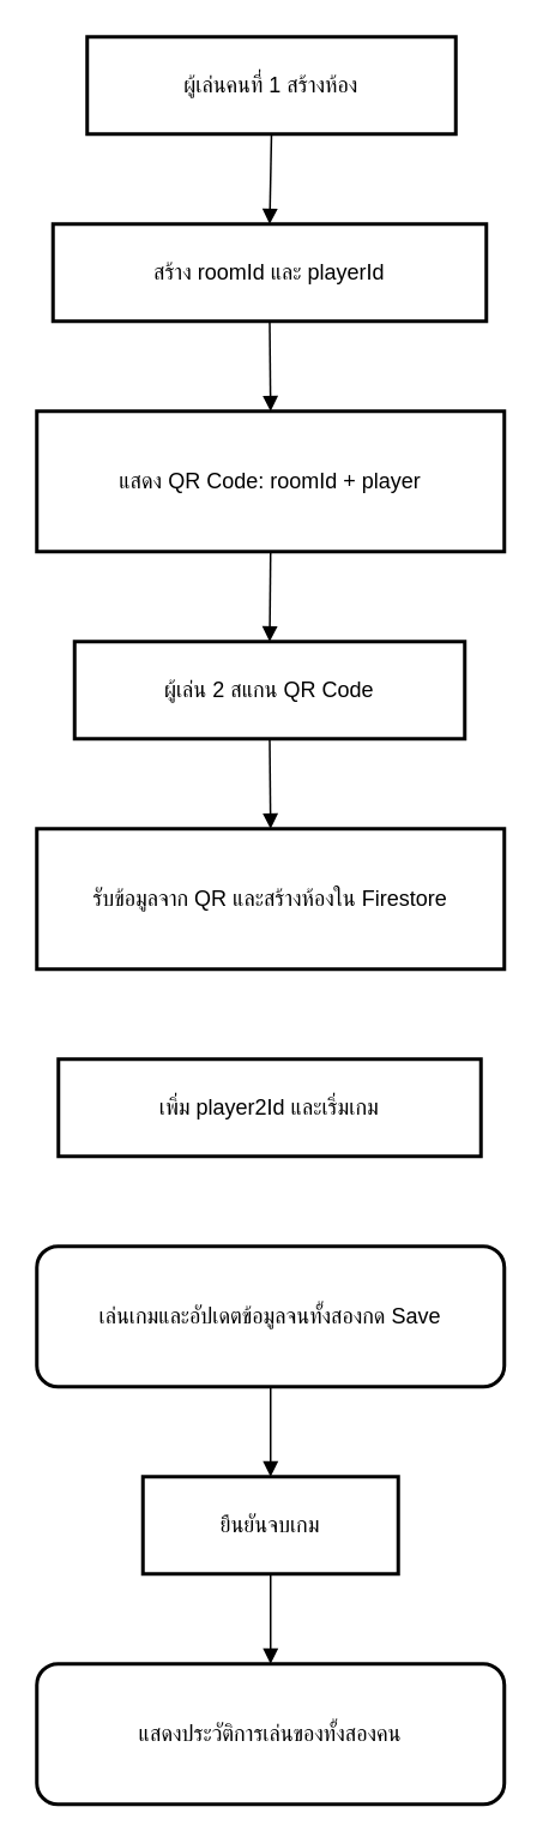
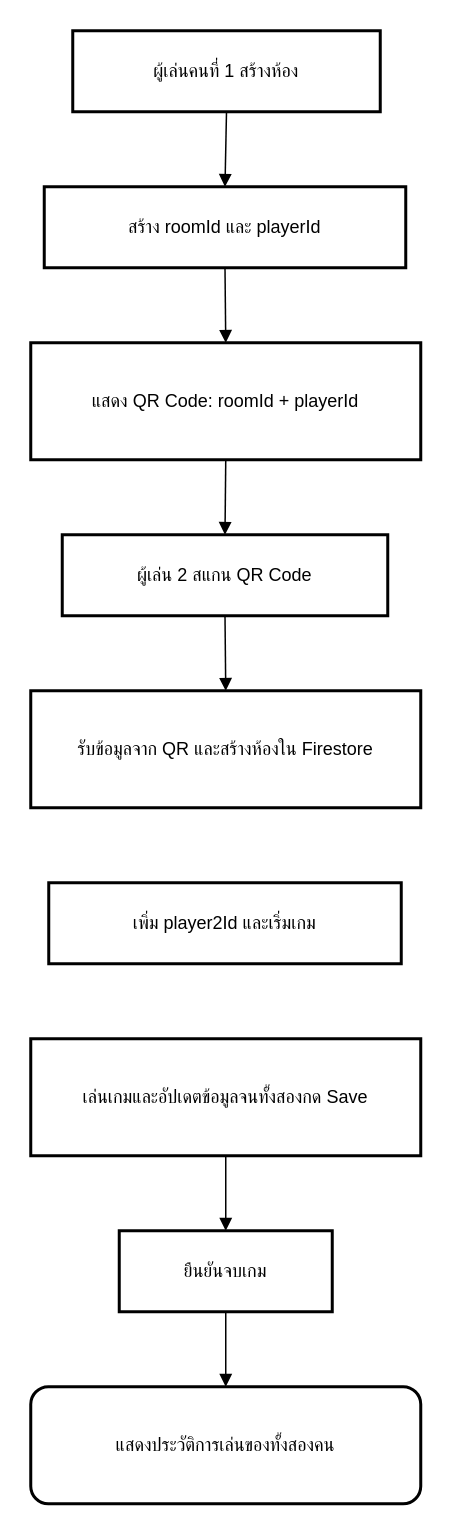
  <mxCell id="0" />
  <mxCell id="1" parent="0" />
  <mxCell id="2" value="ผู้เล่นคนที่ 1 สร้างห้อง" style="whiteSpace=wrap;strokeWidth=2;" vertex="1" parent="1"><mxGeometry x="48" y="20" width="205" height="54" as="geometry" /></mxCell>
  <mxCell id="3" value="สร้าง roomId และ playerId" style="whiteSpace=wrap;strokeWidth=2;" vertex="1" parent="1"><mxGeometry x="29" y="124" width="241" height="54" as="geometry" /></mxCell>
- <mxCell id="4" value="แสดง QR Code: roomId + player" style="whiteSpace=wrap;strokeWidth=2;" vertex="1" parent="1"><mxGeometry x="20" y="228" width="260" height="78" as="geometry" /></mxCell>
+ <mxCell id="4" value="แสดง QR Code: roomId + playerId" style="whiteSpace=wrap;strokeWidth=2;" vertex="1" parent="1"><mxGeometry x="20" y="228" width="260" height="78" as="geometry" /></mxCell>
  <mxCell id="5" value="ผู้เล่น 2 สแกน QR Code" style="whiteSpace=wrap;strokeWidth=2;" vertex="1" parent="1"><mxGeometry x="41" y="356" width="217" height="54" as="geometry" /></mxCell>
  <mxCell id="6" value="รับข้อมูลจาก QR และสร้างห้องใน Firestore" style="whiteSpace=wrap;strokeWidth=2;" vertex="1" parent="1"><mxGeometry x="20" y="460" width="260" height="78" as="geometry" /></mxCell>
  <mxCell id="7" value="เพิ่ม player2Id และเริ่มเกม" style="whiteSpace=wrap;strokeWidth=2;" vertex="1" parent="1"><mxGeometry x="32" y="588" width="235" height="54" as="geometry" /></mxCell>
- <mxCell id="8" value="เล่นเกมและอัปเดตข้อมูลจนทั้งสองกด Save" style="whiteSpace=wrap;strokeWidth=2;rounded=1;" vertex="1" parent="1"><mxGeometry x="20" y="692" width="260" height="78" as="geometry" /></mxCell>
+ <mxCell id="8" value="เล่นเกมและอัปเดตข้อมูลจนทั้งสองกด Save" style="whiteSpace=wrap;strokeWidth=2;" vertex="1" parent="1"><mxGeometry x="20" y="692" width="260" height="78" as="geometry" /></mxCell>
  <mxCell id="9" value="ยืนยันจบเกม" style="whiteSpace=wrap;strokeWidth=2;" vertex="1" parent="1"><mxGeometry x="79" y="820" width="142" height="54" as="geometry" /></mxCell>
  <mxCell id="10" value="แสดงประวัติการเล่นของทั้งสองคน" style="whiteSpace=wrap;strokeWidth=2;rounded=1;" vertex="1" parent="1"><mxGeometry x="20" y="924" width="260" height="78" as="geometry" /></mxCell>
  <mxCell id="11" value="" style="curved=1;startArrow=none;endArrow=block;exitX=0.5;exitY=1;entryX=0.5;entryY=0;rounded=0;" edge="1" parent="1" source="2" target="3"><mxGeometry relative="1" as="geometry"><Array as="points" /></mxGeometry></mxCell>
  <mxCell id="12" value="" style="curved=1;startArrow=none;endArrow=block;exitX=0.5;exitY=1;entryX=0.5;entryY=0;rounded=0;" edge="1" parent="1" source="3" target="4"><mxGeometry relative="1" as="geometry"><Array as="points" /></mxGeometry></mxCell>
  <mxCell id="13" value="" style="curved=1;startArrow=none;endArrow=block;exitX=0.5;exitY=1;entryX=0.5;entryY=0;rounded=0;" edge="1" parent="1" source="4" target="5"><mxGeometry relative="1" as="geometry"><Array as="points" /></mxGeometry></mxCell>
  <mxCell id="14" value="" style="curved=1;startArrow=none;endArrow=block;exitX=0.5;exitY=1;entryX=0.5;entryY=0;rounded=0;" edge="1" parent="1" source="5" target="6"><mxGeometry relative="1" as="geometry"><Array as="points" /></mxGeometry></mxCell>
  <mxCell id="15" value="" style="curved=1;startArrow=none;endArrow=block;exitX=0.5;exitY=1;entryX=0.5;entryY=0;rounded=0;" edge="1" parent="1" source="8" target="9"><mxGeometry relative="1" as="geometry"><Array as="points" /></mxGeometry></mxCell>
  <mxCell id="16" value="" style="curved=1;startArrow=none;endArrow=block;exitX=0.5;exitY=1;entryX=0.5;entryY=0;rounded=0;" edge="1" parent="1" source="9" target="10"><mxGeometry relative="1" as="geometry"><Array as="points" /></mxGeometry></mxCell>
